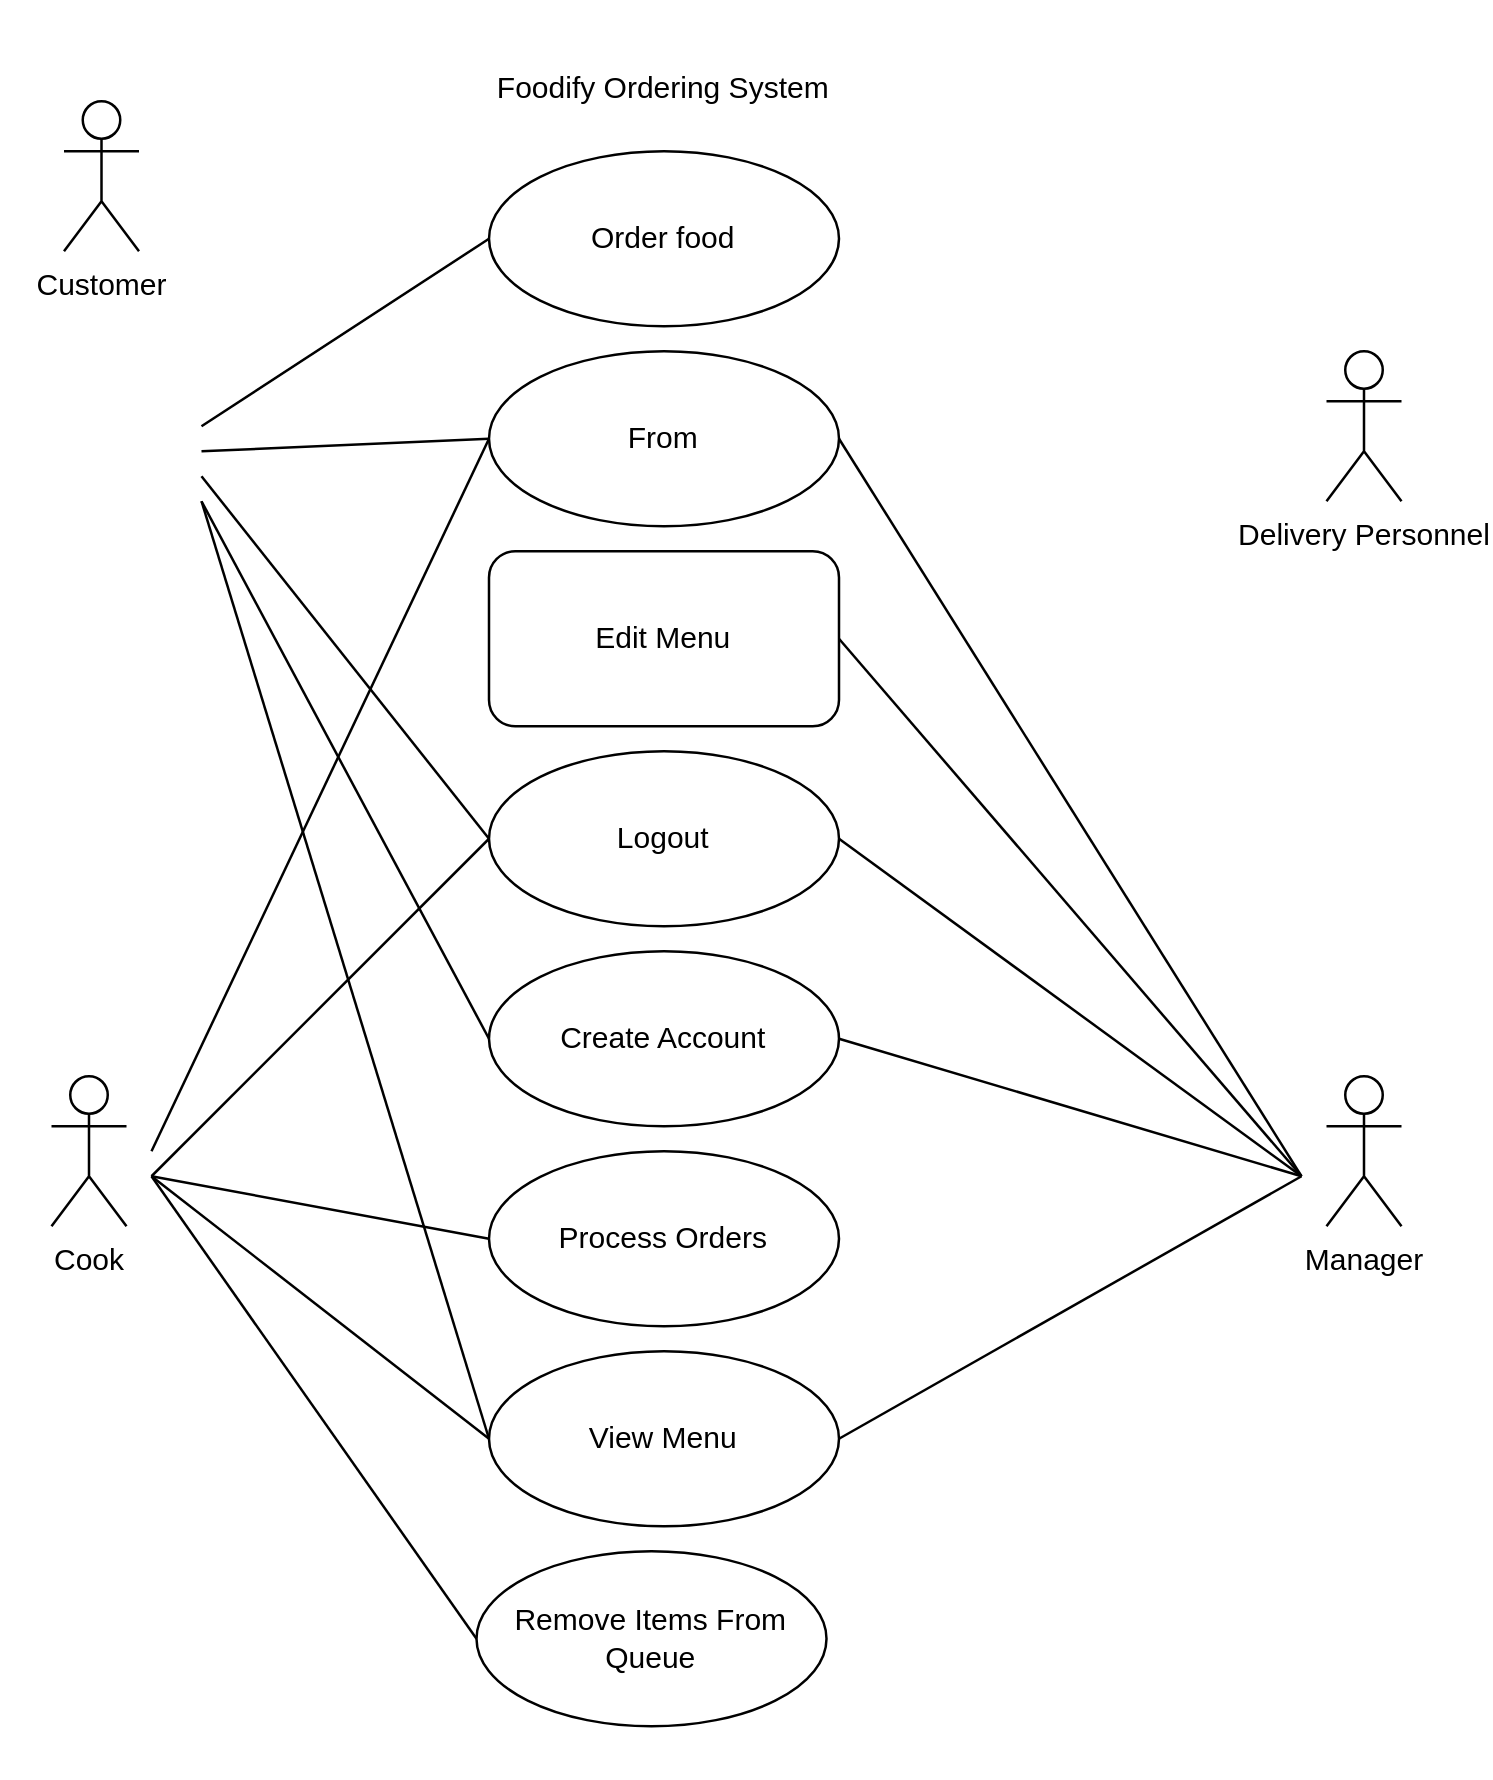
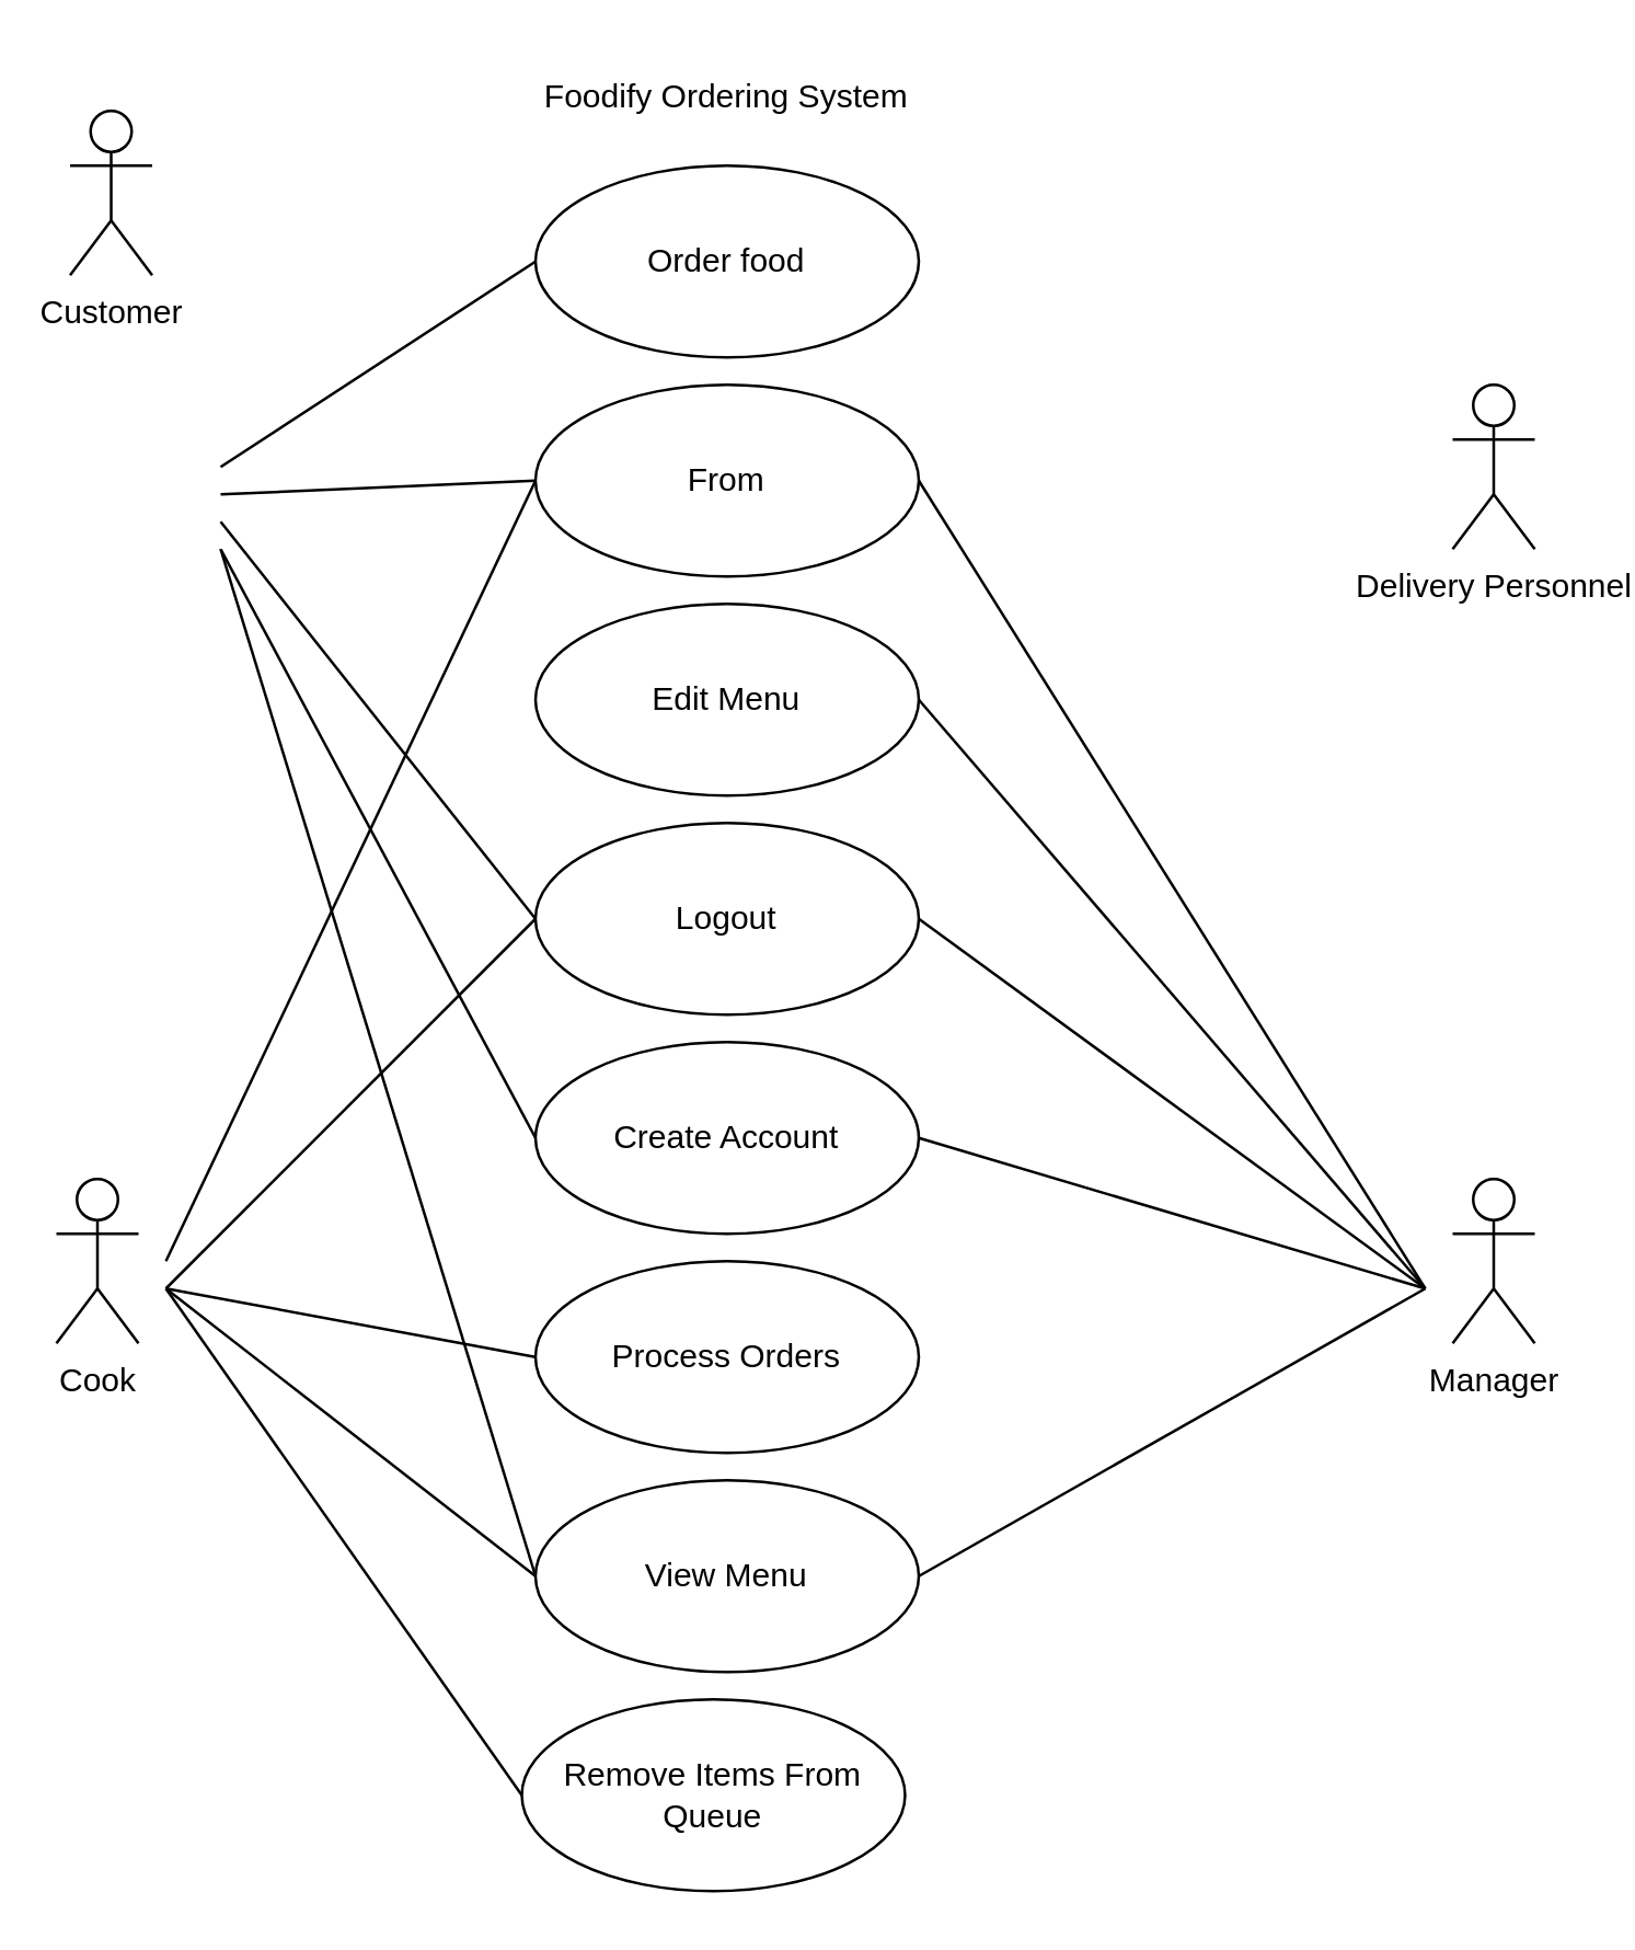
  <mxCell id="0" />
  <mxCell id="1" parent="0" />
  <mxCell id="2" value="Customer" style="shape=umlActor;verticalLabelPosition=bottom;verticalAlign=top;html=1;" vertex="1" parent="1"><mxGeometry x="25" y="40" width="30" height="60" as="geometry" /></mxCell>
  <mxCell id="3" value="Cook" style="shape=umlActor;verticalLabelPosition=bottom;verticalAlign=top;html=1;" vertex="1" parent="1"><mxGeometry x="20" y="430" width="30" height="60" as="geometry" /></mxCell>
  <mxCell id="4" value="Foodify Ordering System" style="text;html=1;strokeColor=none;fillColor=none;align=center;verticalAlign=middle;whiteSpace=wrap;rounded=0;" vertex="1" parent="1"><mxGeometry x="90" y="20" width="350" height="30" as="geometry" /></mxCell>
  <mxCell id="5" value="Delivery Personnel" style="shape=umlActor;verticalLabelPosition=bottom;verticalAlign=top;html=1;outlineConnect=0;" vertex="1" parent="1"><mxGeometry x="530" y="140" width="30" height="60" as="geometry" /></mxCell>
  <mxCell id="6" value="Manager" style="shape=umlActor;verticalLabelPosition=bottom;verticalAlign=top;html=1;outlineConnect=0;" vertex="1" parent="1"><mxGeometry x="530" y="430" width="30" height="60" as="geometry" /></mxCell>
  <mxCell id="7" value="Order food" style="ellipse;whiteSpace=wrap;html=1;" vertex="1" parent="1"><mxGeometry x="195" y="60" width="140" height="70" as="geometry" /></mxCell>
  <mxCell id="8" value="From" style="ellipse;whiteSpace=wrap;html=1;" vertex="1" parent="1"><mxGeometry x="195" y="140" width="140" height="70" as="geometry" /></mxCell>
- <mxCell id="9" value="Edit Menu" style="whiteSpace=wrap;html=1;rounded=1;" vertex="1" parent="1"><mxGeometry x="195" y="220" width="140" height="70" as="geometry" /></mxCell>
+ <mxCell id="9" value="Edit Menu" style="ellipse;whiteSpace=wrap;html=1;" vertex="1" parent="1"><mxGeometry x="195" y="220" width="140" height="70" as="geometry" /></mxCell>
  <mxCell id="10" value="Logout" style="ellipse;whiteSpace=wrap;html=1;" vertex="1" parent="1"><mxGeometry x="195" y="300" width="140" height="70" as="geometry" /></mxCell>
  <mxCell id="11" value="Create Account" style="ellipse;whiteSpace=wrap;html=1;" vertex="1" parent="1"><mxGeometry x="195" y="380" width="140" height="70" as="geometry" /></mxCell>
  <mxCell id="12" value="Process Orders" style="ellipse;whiteSpace=wrap;html=1;" vertex="1" parent="1"><mxGeometry x="195" y="460" width="140" height="70" as="geometry" /></mxCell>
  <mxCell id="13" value="View Menu" style="ellipse;whiteSpace=wrap;html=1;" vertex="1" parent="1"><mxGeometry x="195" y="540" width="140" height="70" as="geometry" /></mxCell>
  <mxCell id="14" value="" style="endArrow=none;html=1;rounded=0;entryX=0;entryY=0.5;entryDx=0;entryDy=0;" edge="1" parent="1" target="7"><mxGeometry width="50" height="50" relative="1" as="geometry"><mxPoint x="80" y="170" as="sourcePoint" /><mxPoint x="130" y="100" as="targetPoint" /></mxGeometry></mxCell>
  <mxCell id="15" value="" style="endArrow=none;html=1;rounded=0;entryX=0;entryY=0.5;entryDx=0;entryDy=0;" edge="1" parent="1" target="8"><mxGeometry width="50" height="50" relative="1" as="geometry"><mxPoint x="60" y="460" as="sourcePoint" /><mxPoint x="-25" y="200" as="targetPoint" /></mxGeometry></mxCell>
  <mxCell id="16" value="" style="endArrow=none;html=1;rounded=0;entryX=0;entryY=0.5;entryDx=0;entryDy=0;" edge="1" parent="1" target="8"><mxGeometry width="50" height="50" relative="1" as="geometry"><mxPoint x="80" y="180" as="sourcePoint" /><mxPoint x="-25" y="290" as="targetPoint" /></mxGeometry></mxCell>
  <mxCell id="17" value="" style="endArrow=none;html=1;rounded=0;entryX=0;entryY=0.5;entryDx=0;entryDy=0;" edge="1" parent="1" target="10"><mxGeometry width="50" height="50" relative="1" as="geometry"><mxPoint x="60" y="470" as="sourcePoint" /><mxPoint x="5" y="245" as="targetPoint" /></mxGeometry></mxCell>
  <mxCell id="18" value="" style="endArrow=none;html=1;rounded=0;entryX=1;entryY=0.5;entryDx=0;entryDy=0;" edge="1" parent="1" target="10"><mxGeometry width="50" height="50" relative="1" as="geometry"><mxPoint x="520" y="470" as="sourcePoint" /><mxPoint x="-15" y="165" as="targetPoint" /></mxGeometry></mxCell>
  <mxCell id="19" value="" style="endArrow=none;html=1;rounded=0;entryX=0;entryY=0.5;entryDx=0;entryDy=0;" edge="1" parent="1" target="10"><mxGeometry width="50" height="50" relative="1" as="geometry"><mxPoint x="80" y="190" as="sourcePoint" /><mxPoint x="30" y="290" as="targetPoint" /></mxGeometry></mxCell>
  <mxCell id="20" value="" style="endArrow=none;html=1;rounded=0;exitX=1;exitY=0.5;exitDx=0;exitDy=0;" edge="1" parent="1" source="8"><mxGeometry width="50" height="50" relative="1" as="geometry"><mxPoint x="360" y="610" as="sourcePoint" /><mxPoint x="520" y="470" as="targetPoint" /></mxGeometry></mxCell>
  <mxCell id="21" value="" style="endArrow=none;html=1;rounded=0;entryX=0;entryY=0.5;entryDx=0;entryDy=0;" edge="1" parent="1" target="11"><mxGeometry width="50" height="50" relative="1" as="geometry"><mxPoint x="80" y="200" as="sourcePoint" /><mxPoint x="195" y="350" as="targetPoint" /></mxGeometry></mxCell>
  <mxCell id="22" value="" style="endArrow=none;html=1;rounded=0;exitX=1;exitY=0.5;exitDx=0;exitDy=0;" edge="1" parent="1" source="11"><mxGeometry width="50" height="50" relative="1" as="geometry"><mxPoint x="-80" y="140" as="sourcePoint" /><mxPoint x="520" y="470" as="targetPoint" /></mxGeometry></mxCell>
  <mxCell id="23" value="" style="endArrow=none;html=1;rounded=0;entryX=1;entryY=0.5;entryDx=0;entryDy=0;" edge="1" parent="1" target="13"><mxGeometry width="50" height="50" relative="1" as="geometry"><mxPoint x="520" y="470" as="sourcePoint" /><mxPoint x="-35" y="350" as="targetPoint" /></mxGeometry></mxCell>
  <mxCell id="24" value="" style="endArrow=none;html=1;rounded=0;entryX=0;entryY=0.5;entryDx=0;entryDy=0;" edge="1" parent="1" target="13"><mxGeometry width="50" height="50" relative="1" as="geometry"><mxPoint x="60" y="470" as="sourcePoint" /><mxPoint x="35" y="20" as="targetPoint" /></mxGeometry></mxCell>
  <mxCell id="25" value="" style="endArrow=none;html=1;rounded=0;entryX=0;entryY=0.5;entryDx=0;entryDy=0;" edge="1" parent="1" target="12"><mxGeometry width="50" height="50" relative="1" as="geometry"><mxPoint x="60" y="470" as="sourcePoint" /><mxPoint x="-15" y="250" as="targetPoint" /></mxGeometry></mxCell>
  <mxCell id="26" value="" style="endArrow=none;html=1;rounded=0;exitX=1;exitY=0.5;exitDx=0;exitDy=0;" edge="1" parent="1" source="9"><mxGeometry width="50" height="50" relative="1" as="geometry"><mxPoint x="490" y="187.5" as="sourcePoint" /><mxPoint x="520" y="470" as="targetPoint" /></mxGeometry></mxCell>
  <mxCell id="27" value="" style="endArrow=none;html=1;rounded=0;entryX=0;entryY=0.5;entryDx=0;entryDy=0;" edge="1" parent="1" target="13"><mxGeometry width="50" height="50" relative="1" as="geometry"><mxPoint x="80" y="200" as="sourcePoint" /><mxPoint x="135" y="460" as="targetPoint" /></mxGeometry></mxCell>
  <mxCell id="28" value="Remove Items From Queue" style="ellipse;whiteSpace=wrap;html=1;" vertex="1" parent="1"><mxGeometry x="190" y="620" width="140" height="70" as="geometry" /></mxCell>
  <mxCell id="29" value="" style="endArrow=none;html=1;rounded=0;entryX=0;entryY=0.5;entryDx=0;entryDy=0;" edge="1" parent="1" target="28"><mxGeometry width="50" height="50" relative="1" as="geometry"><mxPoint x="60" y="470" as="sourcePoint" /><mxPoint x="345" y="627.5" as="targetPoint" /></mxGeometry></mxCell>
